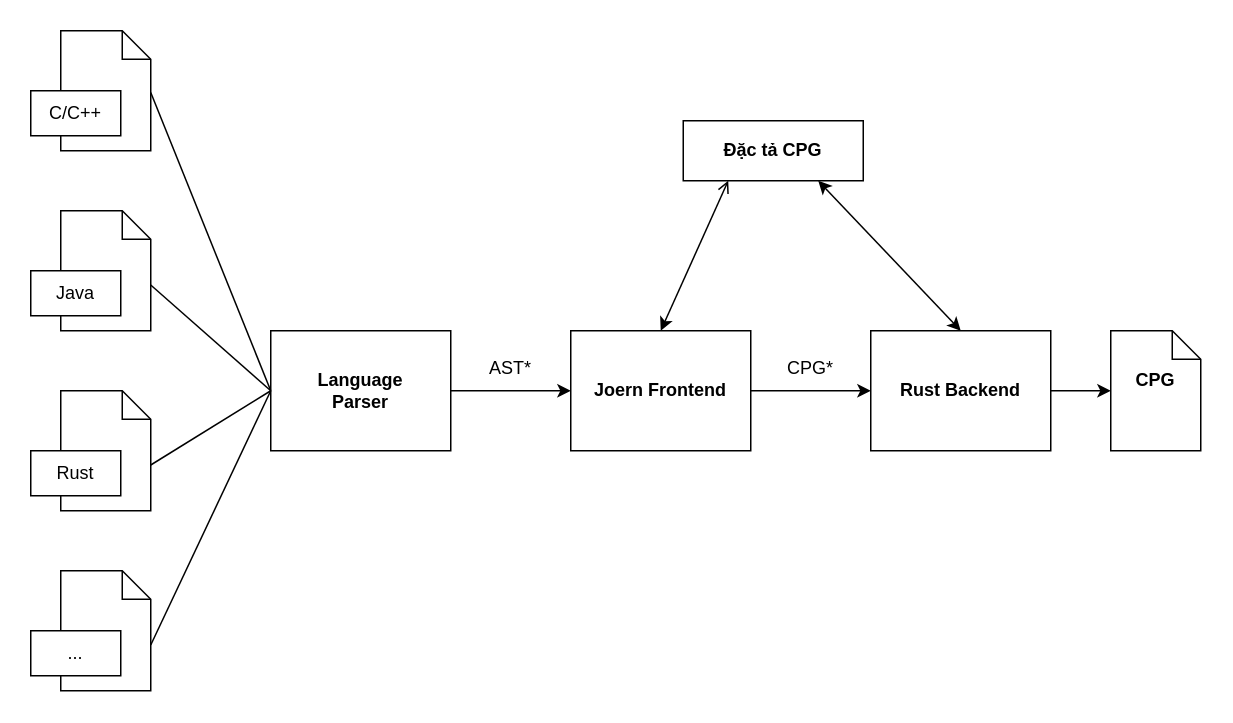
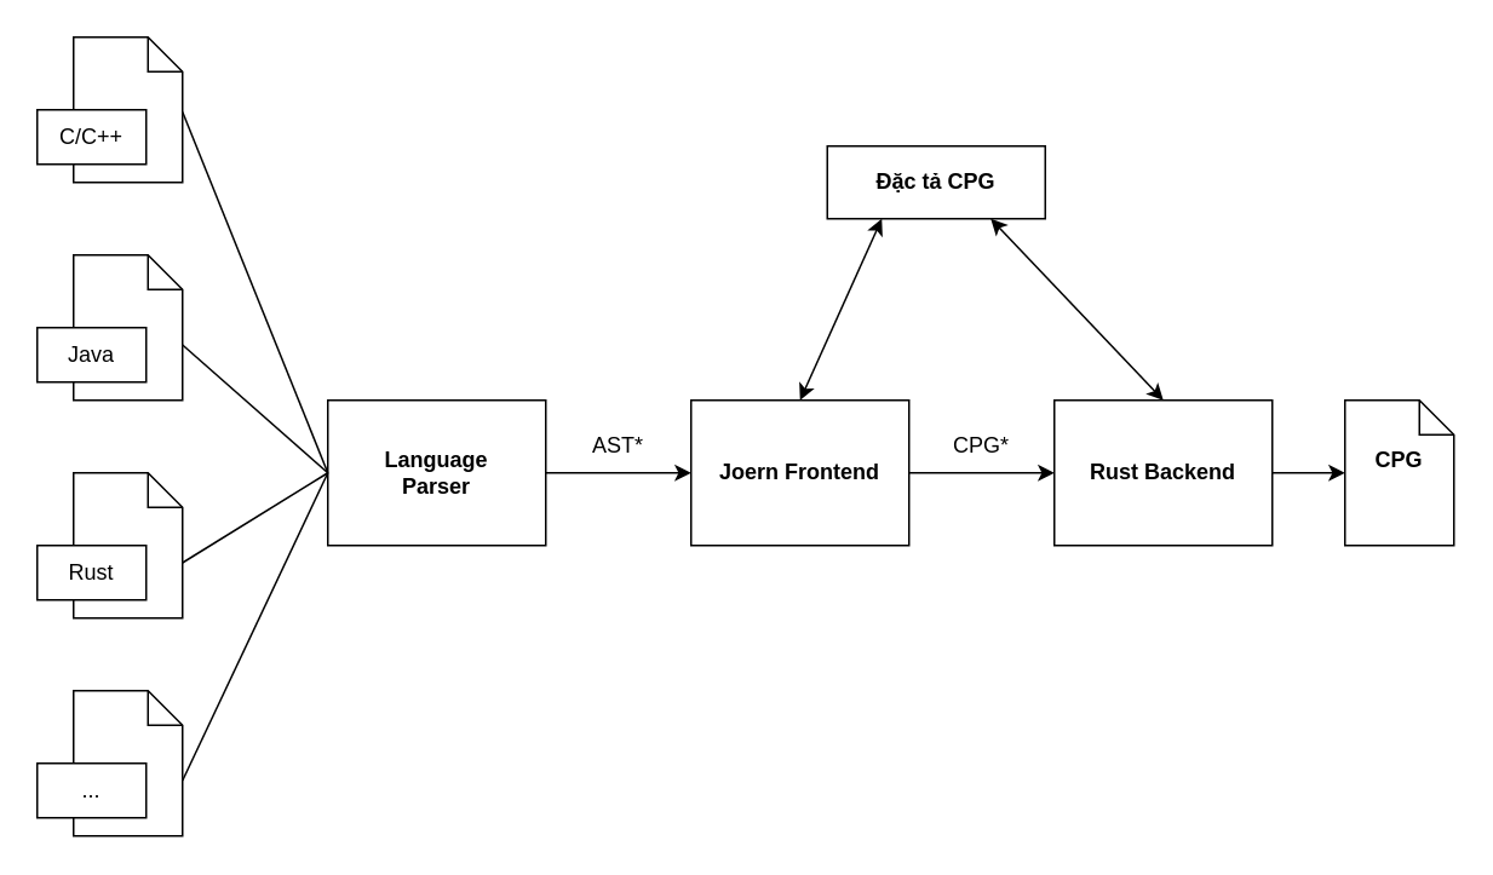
  <mxCell id="0" />
  <mxCell id="1" parent="0" />
  <mxCell id="2" value="" style="shape=note2;boundedLbl=1;whiteSpace=wrap;html=1;size=19;verticalAlign=top;align=center;fontStyle=1" parent="1" vertex="1"><mxGeometry x="40" y="260" width="60" height="80" as="geometry" /></mxCell>
  <mxCell id="3" value="CPG" style="shape=note2;boundedLbl=1;whiteSpace=wrap;html=1;size=19;verticalAlign=top;align=center;fontStyle=1" parent="1" vertex="1"><mxGeometry x="740" y="220" width="60" height="80" as="geometry" /></mxCell>
  <mxCell id="4" value="Rust" style="rounded=0;whiteSpace=wrap;html=1;" parent="1" vertex="1"><mxGeometry x="20" y="300" width="60" height="30" as="geometry" /></mxCell>
  <mxCell id="5" value="Language&lt;div&gt;Parser&lt;/div&gt;" style="rounded=0;whiteSpace=wrap;html=1;fontStyle=1" parent="1" vertex="1"><mxGeometry x="180" y="220" width="120" height="80" as="geometry" /></mxCell>
  <mxCell id="6" value="Đặc tả&amp;nbsp;&lt;span style=&quot;background-color: initial;&quot;&gt;CPG&lt;/span&gt;" style="rounded=0;whiteSpace=wrap;html=1;fontStyle=1" parent="1" vertex="1"><mxGeometry x="455" y="80" width="120" height="40" as="geometry" /></mxCell>
  <mxCell id="7" value="" style="endArrow=classic;startArrow=classic;html=1;rounded=0;entryX=0.75;entryY=1;entryDx=0;entryDy=0;exitX=0.5;exitY=0;exitDx=0;exitDy=0;" parent="1" source="8" target="6" edge="1"><mxGeometry width="50" height="50" relative="1" as="geometry"><mxPoint x="580" y="200" as="sourcePoint" /><mxPoint x="580" y="160" as="targetPoint" /></mxGeometry></mxCell>
  <mxCell id="8" value="Rust Backend" style="rounded=0;whiteSpace=wrap;html=1;fontStyle=1" parent="1" vertex="1"><mxGeometry x="580" y="220" width="120" height="80" as="geometry" /></mxCell>
  <mxCell id="9" value="Joern Frontend" style="rounded=0;whiteSpace=wrap;html=1;fontStyle=1" vertex="1" parent="1"><mxGeometry x="380" y="220" width="120" height="80" as="geometry" /></mxCell>
- <mxCell id="10" value="" style="endArrow=open;startArrow=classic;html=1;rounded=0;entryX=0.25;entryY=1;entryDx=0;entryDy=0;exitX=0.5;exitY=0;exitDx=0;exitDy=0;" edge="1" parent="1" source="9" target="6"><mxGeometry width="50" height="50" relative="1" as="geometry"><mxPoint x="540" y="200" as="sourcePoint" /><mxPoint x="540" y="160" as="targetPoint" /></mxGeometry></mxCell>
+ <mxCell id="10" value="" style="endArrow=classic;startArrow=classic;html=1;rounded=0;entryX=0.25;entryY=1;entryDx=0;entryDy=0;exitX=0.5;exitY=0;exitDx=0;exitDy=0;" edge="1" parent="1" source="9" target="6"><mxGeometry width="50" height="50" relative="1" as="geometry"><mxPoint x="540" y="200" as="sourcePoint" /><mxPoint x="540" y="160" as="targetPoint" /></mxGeometry></mxCell>
  <mxCell id="11" value="" style="shape=note2;boundedLbl=1;whiteSpace=wrap;html=1;size=19;verticalAlign=top;align=center;fontStyle=1" vertex="1" parent="1"><mxGeometry x="40" y="20" width="60" height="80" as="geometry" /></mxCell>
  <mxCell id="12" value="C/C++" style="rounded=0;whiteSpace=wrap;html=1;" vertex="1" parent="1"><mxGeometry x="20" y="60" width="60" height="30" as="geometry" /></mxCell>
  <mxCell id="13" value="" style="shape=note2;boundedLbl=1;whiteSpace=wrap;html=1;size=19;verticalAlign=top;align=center;fontStyle=1" vertex="1" parent="1"><mxGeometry x="40" y="140" width="60" height="80" as="geometry" /></mxCell>
  <mxCell id="14" value="Java" style="rounded=0;whiteSpace=wrap;html=1;" vertex="1" parent="1"><mxGeometry x="20" y="180" width="60" height="30" as="geometry" /></mxCell>
  <mxCell id="15" value="" style="shape=note2;boundedLbl=1;whiteSpace=wrap;html=1;size=19;verticalAlign=top;align=center;fontStyle=1" vertex="1" parent="1"><mxGeometry x="40" y="380" width="60" height="80" as="geometry" /></mxCell>
  <mxCell id="16" value="..." style="rounded=0;whiteSpace=wrap;html=1;" vertex="1" parent="1"><mxGeometry x="20" y="420" width="60" height="30" as="geometry" /></mxCell>
  <mxCell id="17" value="" style="endArrow=classic;html=1;rounded=0;entryX=0;entryY=0.5;entryDx=0;entryDy=0;exitX=1;exitY=0.5;exitDx=0;exitDy=0;" edge="1" parent="1" source="5" target="9"><mxGeometry width="50" height="50" relative="1" as="geometry"><mxPoint x="350" y="370" as="sourcePoint" /><mxPoint x="400" y="320" as="targetPoint" /></mxGeometry></mxCell>
  <mxCell id="18" value="" style="endArrow=classic;html=1;rounded=0;entryX=0;entryY=0.5;entryDx=0;entryDy=0;" edge="1" parent="1" target="8"><mxGeometry width="50" height="50" relative="1" as="geometry"><mxPoint x="500" y="260" as="sourcePoint" /><mxPoint x="350" y="270" as="targetPoint" /></mxGeometry></mxCell>
  <mxCell id="19" value="" style="endArrow=classic;html=1;rounded=0;entryX=0;entryY=0.5;entryDx=0;entryDy=0;entryPerimeter=0;exitX=1;exitY=0.5;exitDx=0;exitDy=0;" edge="1" parent="1" source="8" target="3"><mxGeometry width="50" height="50" relative="1" as="geometry"><mxPoint x="470" y="270" as="sourcePoint" /><mxPoint x="550" y="270" as="targetPoint" /></mxGeometry></mxCell>
  <mxCell id="20" value="" style="endArrow=none;html=1;rounded=0;entryX=1;entryY=0.515;entryDx=0;entryDy=0;entryPerimeter=0;exitX=0;exitY=0.5;exitDx=0;exitDy=0;" edge="1" parent="1" source="5" target="11"><mxGeometry width="50" height="50" relative="1" as="geometry"><mxPoint x="350" y="370" as="sourcePoint" /><mxPoint x="400" y="320" as="targetPoint" /></mxGeometry></mxCell>
  <mxCell id="21" value="" style="endArrow=none;html=1;rounded=0;entryX=0;entryY=0;entryDx=60;entryDy=49.5;entryPerimeter=0;exitX=0;exitY=0.5;exitDx=0;exitDy=0;" edge="1" parent="1" source="5" target="13"><mxGeometry width="50" height="50" relative="1" as="geometry"><mxPoint x="140" y="250" as="sourcePoint" /><mxPoint x="110" y="71" as="targetPoint" /></mxGeometry></mxCell>
  <mxCell id="22" value="" style="endArrow=none;html=1;rounded=0;entryX=0;entryY=0;entryDx=60;entryDy=49.5;entryPerimeter=0;exitX=0;exitY=0.5;exitDx=0;exitDy=0;" edge="1" parent="1" source="5" target="2"><mxGeometry width="50" height="50" relative="1" as="geometry"><mxPoint x="190" y="270" as="sourcePoint" /><mxPoint x="110" y="200" as="targetPoint" /></mxGeometry></mxCell>
  <mxCell id="23" value="" style="endArrow=none;html=1;rounded=0;entryX=0;entryY=0;entryDx=60;entryDy=49.5;entryPerimeter=0;" edge="1" parent="1" target="15"><mxGeometry width="50" height="50" relative="1" as="geometry"><mxPoint x="180" y="260" as="sourcePoint" /><mxPoint x="110" y="320" as="targetPoint" /></mxGeometry></mxCell>
  <mxCell id="24" value="AST*" style="text;strokeColor=none;align=center;fillColor=none;html=1;verticalAlign=middle;whiteSpace=wrap;rounded=0;" vertex="1" parent="1"><mxGeometry x="310" y="230" width="60" height="30" as="geometry" /></mxCell>
  <mxCell id="25" value="CPG*" style="text;strokeColor=none;align=center;fillColor=none;html=1;verticalAlign=middle;whiteSpace=wrap;rounded=0;" vertex="1" parent="1"><mxGeometry x="510" y="230" width="60" height="30" as="geometry" /></mxCell>
